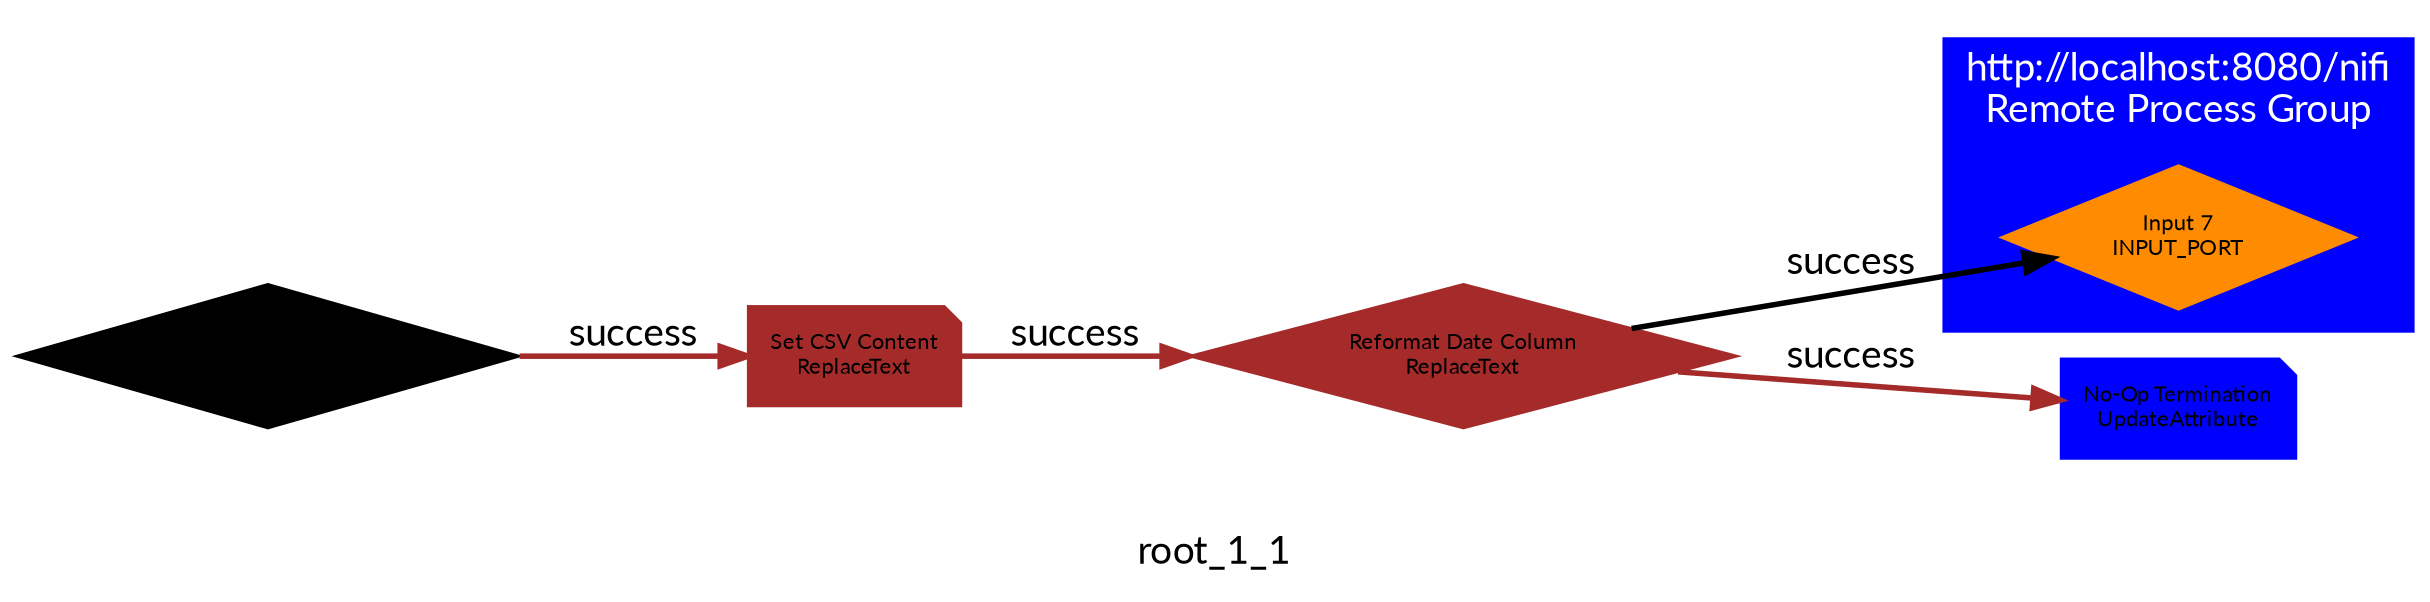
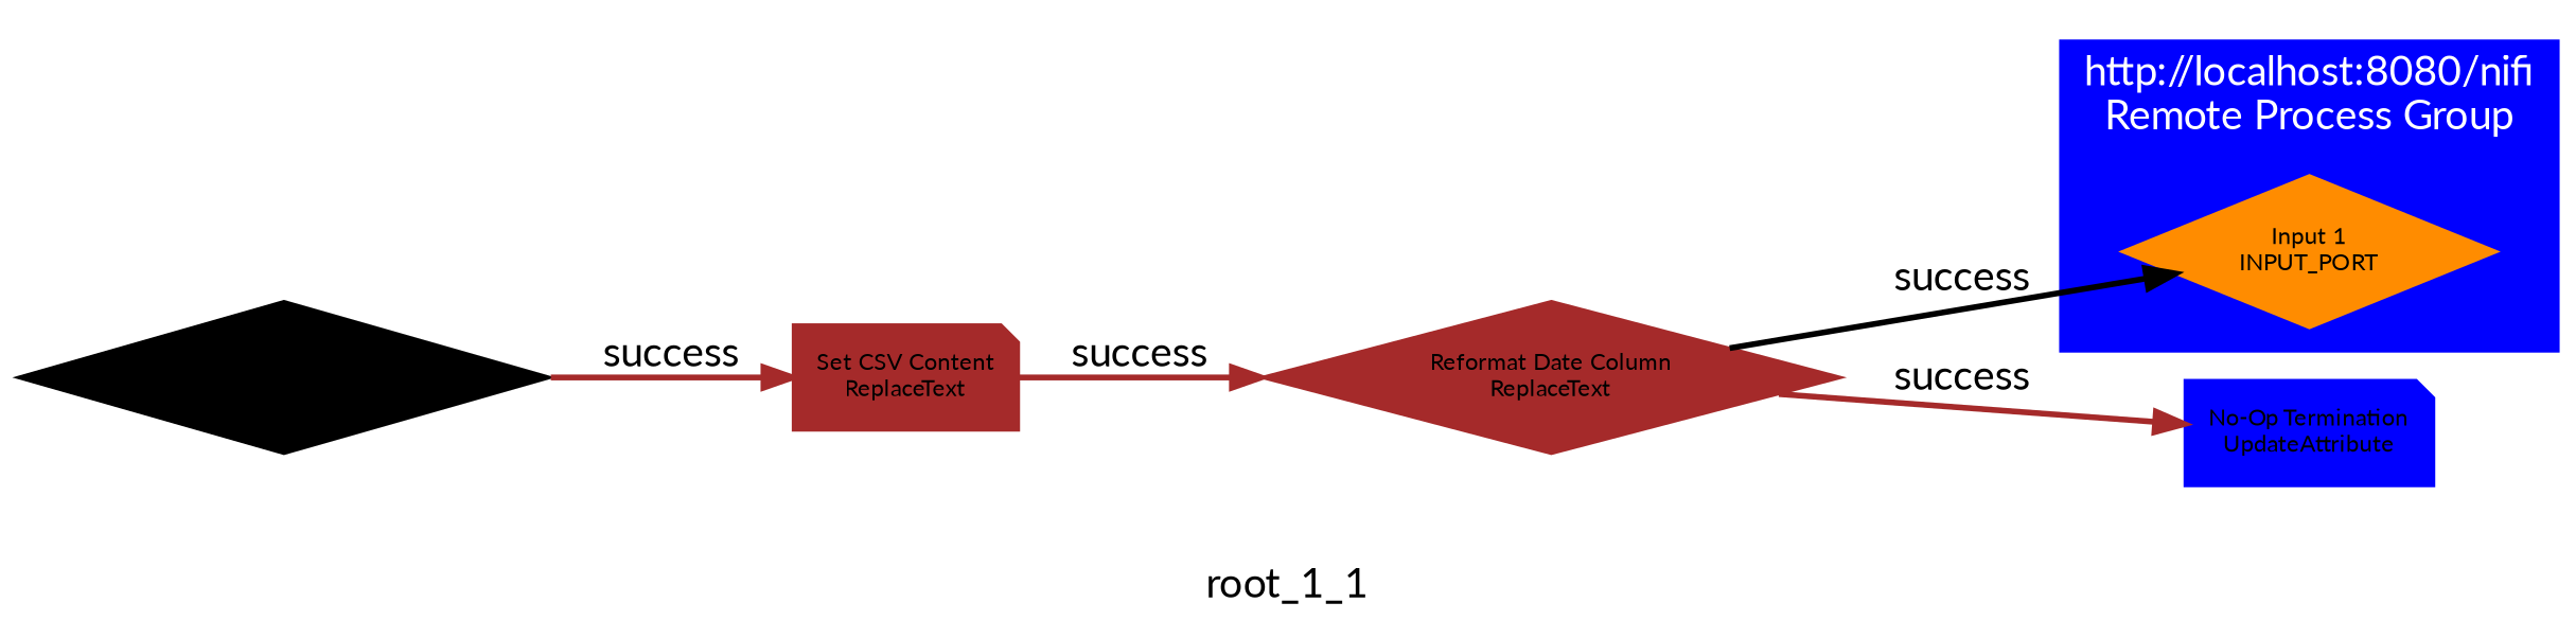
  strict digraph {
    compound=true
    label=root_1_1
    rankdir=LR
    fontname=Lato
    node [fixedsize=false fontsize=8 shape=diamond style=filled color=brown fontname=Lato]
    edge [color=brown style="setlinewidth(2)" fontname=Lato]
-   n1 [label="Input 7\nINPUT_PORT" color=darkorange]
+   n1 [label="Input 1\nINPUT_PORT" color=darkorange]
    n2 [label="Reformat Date Column\nReplaceText"]
    n3 [label="No-Op Termination\nUpdateAttribute" shape=note color=blue]
    n4 [label="Set CSV Content\nReplaceText" shape=note]
    n5 [label="Generate Empty File\nGenerateFlowFile" color=black]
    subgraph cluster_1 {
      color=blue
      fontcolor=white
      label="http://localhost:8080/nifi\nRemote Process Group"
      style=filled
      n1
    }
    n2 -> n1 [color=black label=success]
    n2 -> n3 [label=success]
    n4 -> n2 [label=success]
    n5 -> n4 [label=success]
  }
